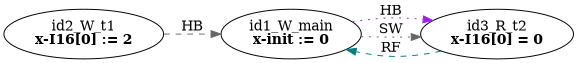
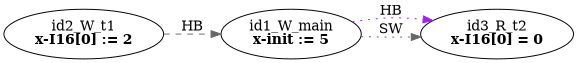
  digraph {
    rankdir=LR
    splines=true
    edge [color=gray40 style=dotted]
-   n1 [label=<id1_W_main<br/><B>x-init := 0</B>>]
+   n1 [label=<id1_W_main<br/><B>x-init := 5</B>>]
    n2 [label=<id3_R_t2<br/><B>x-I16[0] = 0</B>>]
    n3 [label=<id2_W_t1<br/><B>x-I16[0] := 2</B>>]
    n1 -> n2 [color=purple label=HB]
    n1 -> n2 [label=SW]
-   n2 -> n1 [color=teal label=RF style=dashed]
    n3 -> n1 [label=HB style=dashed]
  }
